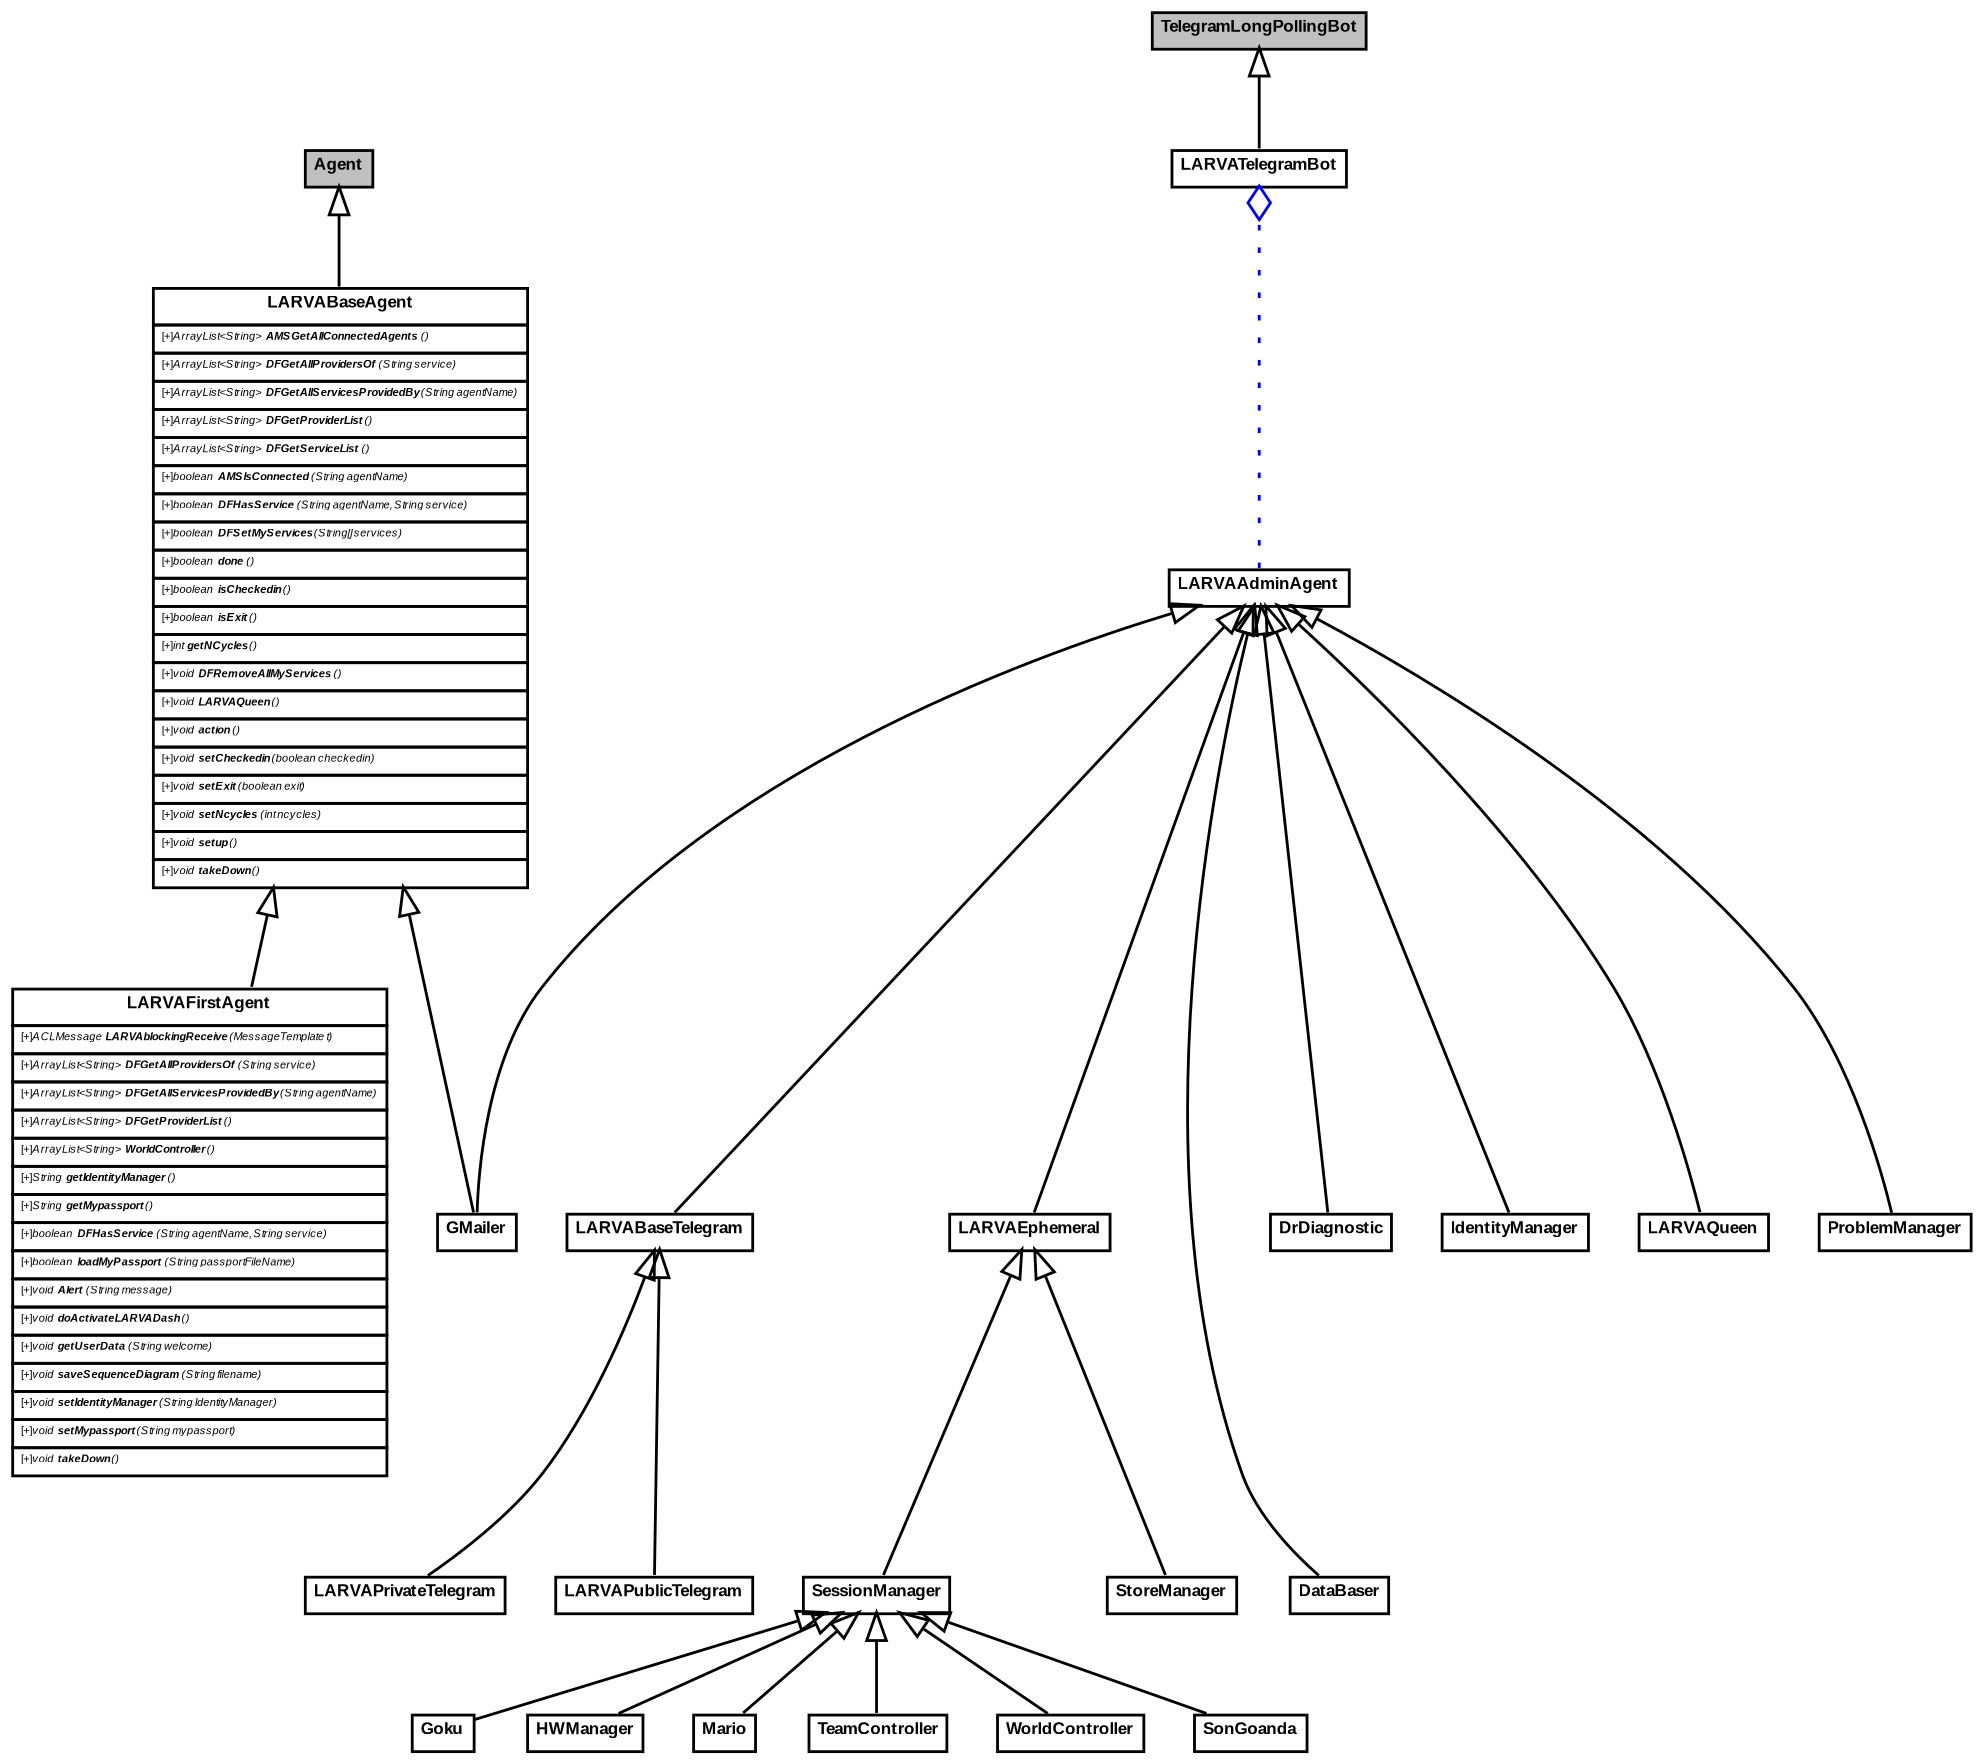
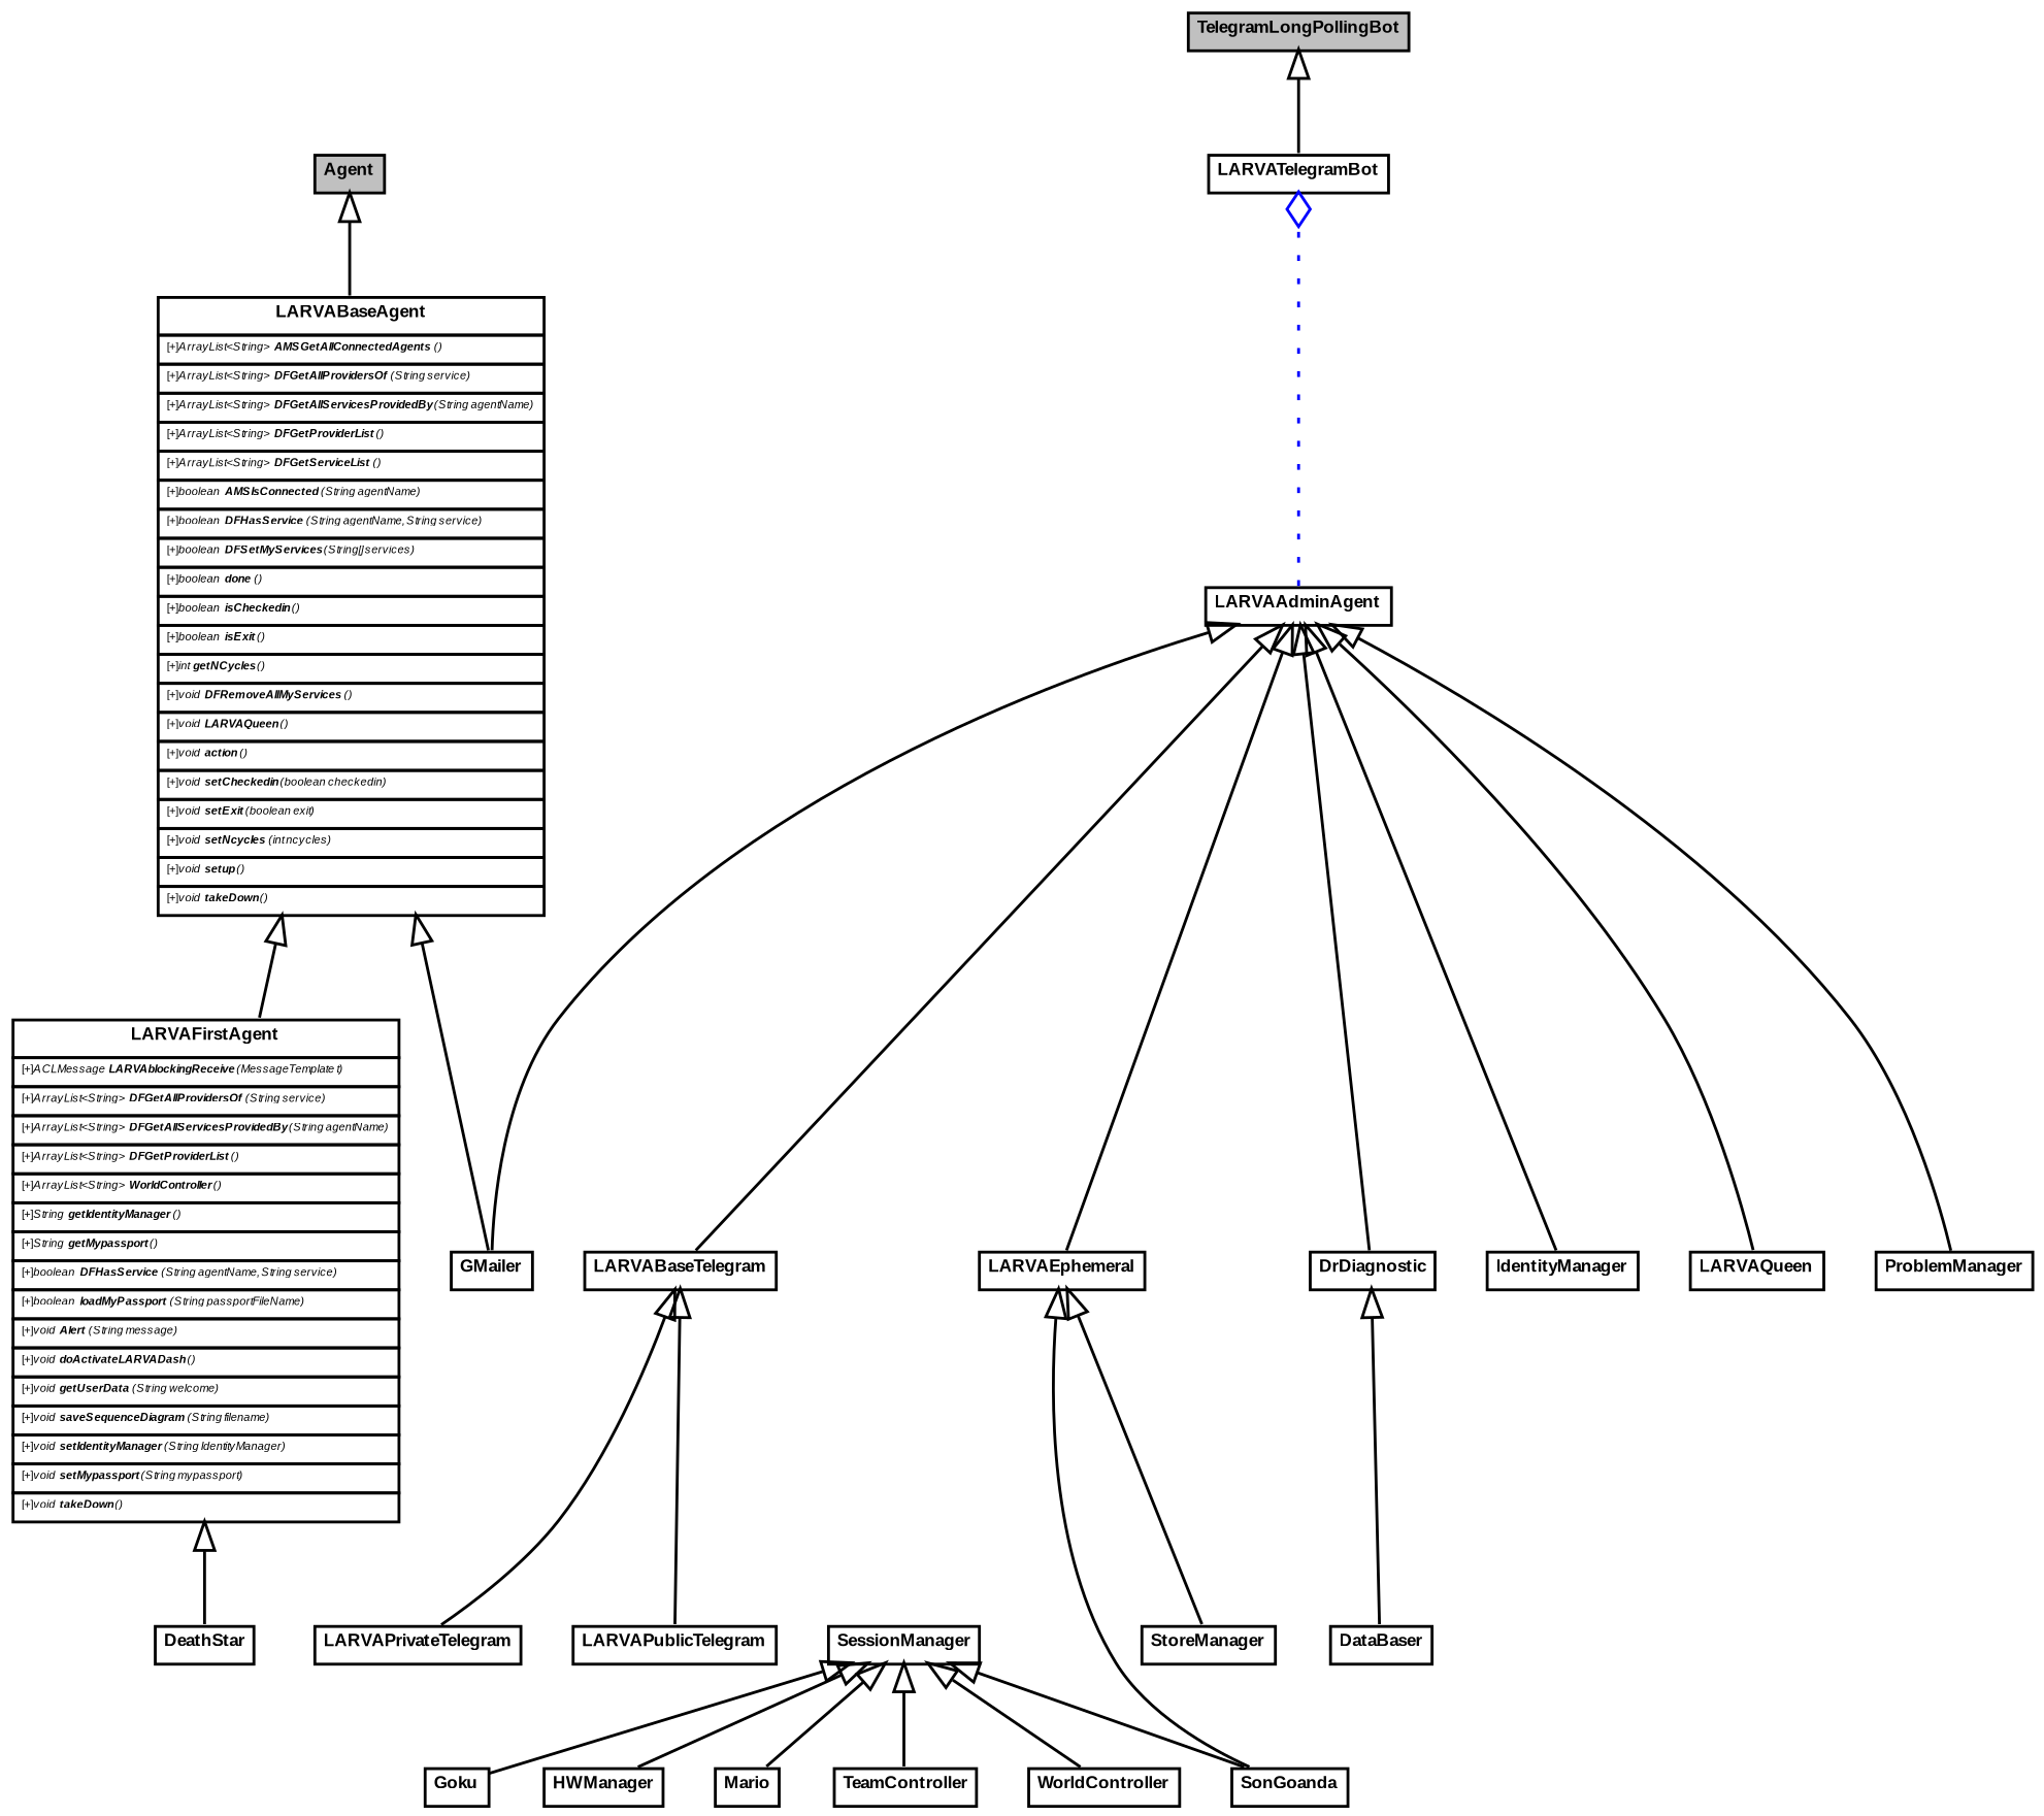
  digraph {
    fontname=Roboto
    rankdir=BT
    node [fontname=Roboto shape=plain]
    edge [arrowhead=onormal color=black fontname=Roboto penwidth=1]
+   n1 [label=<<table border="0" cellborder="1" cellspacing="0"><tr><td bgcolor="white"><FONT face="Arial" POINT-SIZE="6"><b>DeathStar</b></FONT></td></tr> </table>>]
    n2 [label=<<table border="0" cellborder="1" cellspacing="0"><tr><td bgcolor="white"><FONT face="Arial" POINT-SIZE="6"><b>LARVAFirstAgent</b></FONT></td></tr> <tr><td align="left"><FONT face="Arial" POINT-SIZE= "4">[+]<i>ACLMessage <b>LARVAblockingReceive</b>(MessageTemplate t)</i></FONT></td></tr> <tr><td align="left"><FONT face="Arial" POINT-SIZE= "4">[+]<i>ArrayList&lt;String&gt; <b>DFGetAllProvidersOf</b>(String service)</i></FONT></td></tr> <tr><td align="left"><FONT face="Arial" POINT-SIZE= "4">[+]<i>ArrayList&lt;String&gt; <b>DFGetAllServicesProvidedBy</b>(String agentName)</i></FONT></td></tr> <tr><td align="left"><FONT face="Arial" POINT-SIZE= "4">[+]<i>ArrayList&lt;String&gt; <b>DFGetProviderList</b>()</i></FONT></td></tr> <tr><td align="left"><FONT face="Arial" POINT-SIZE= "4">[+]<i>ArrayList&lt;String&gt; <b>WorldController</b>()</i></FONT></td></tr> <tr><td align="left"><FONT face="Arial" POINT-SIZE= "4">[+]<i>String <b>getIdentityManager</b>()</i></FONT></td></tr> <tr><td align="left"><FONT face="Arial" POINT-SIZE= "4">[+]<i>String <b>getMypassport</b>()</i></FONT></td></tr> <tr><td align="left"><FONT face="Arial" POINT-SIZE= "4">[+]<i>boolean <b>DFHasService</b>(String agentName, String service)</i></FONT></td></tr> <tr><td align="left"><FONT face="Arial" POINT-SIZE= "4">[+]<i>boolean <b>loadMyPassport</b>(String passportFileName)</i></FONT></td></tr> <tr><td align="left"><FONT face="Arial" POINT-SIZE= "4">[+]<i>void <b>Alert</b>(String message)</i></FONT></td></tr> <tr><td align="left"><FONT face="Arial" POINT-SIZE= "4">[+]<i>void <b>doActivateLARVADash</b>()</i></FONT></td></tr> <tr><td align="left"><FONT face="Arial" POINT-SIZE= "4">[+]<i>void <b>getUserData</b>(String welcome)</i></FONT></td></tr> <tr><td align="left"><FONT face="Arial" POINT-SIZE= "4">[+]<i>void <b>saveSequenceDiagram</b>(String filename)</i></FONT></td></tr> <tr><td align="left"><FONT face="Arial" POINT-SIZE= "4">[+]<i>void <b>setIdentityManager</b>(String IdentityManager)</i></FONT></td></tr> <tr><td align="left"><FONT face="Arial" POINT-SIZE= "4">[+]<i>void <b>setMypassport</b>(String mypassport)</i></FONT></td></tr> <tr><td align="left"><FONT face="Arial" POINT-SIZE= "4">[+]<i>void <b>takeDown</b>()</i></FONT></td></tr> </table>>]
    n3 [label=<<table border="0" cellborder="1" cellspacing="0"><tr><td bgcolor="white"><FONT face="Arial" POINT-SIZE="6"><b>LARVABaseAgent</b></FONT></td></tr> <tr><td align="left"><FONT face="Arial" POINT-SIZE= "4">[+]<i>ArrayList&lt;String&gt; <b>AMSGetAllConnectedAgents</b>()</i></FONT></td></tr> <tr><td align="left"><FONT face="Arial" POINT-SIZE= "4">[+]<i>ArrayList&lt;String&gt; <b>DFGetAllProvidersOf</b>(String service)</i></FONT></td></tr> <tr><td align="left"><FONT face="Arial" POINT-SIZE= "4">[+]<i>ArrayList&lt;String&gt; <b>DFGetAllServicesProvidedBy</b>(String agentName)</i></FONT></td></tr> <tr><td align="left"><FONT face="Arial" POINT-SIZE= "4">[+]<i>ArrayList&lt;String&gt; <b>DFGetProviderList</b>()</i></FONT></td></tr> <tr><td align="left"><FONT face="Arial" POINT-SIZE= "4">[+]<i>ArrayList&lt;String&gt; <b>DFGetServiceList</b>()</i></FONT></td></tr> <tr><td align="left"><FONT face="Arial" POINT-SIZE= "4">[+]<i>boolean <b>AMSIsConnected</b>(String agentName)</i></FONT></td></tr> <tr><td align="left"><FONT face="Arial" POINT-SIZE= "4">[+]<i>boolean <b>DFHasService</b>(String agentName, String service)</i></FONT></td></tr> <tr><td align="left"><FONT face="Arial" POINT-SIZE= "4">[+]<i>boolean <b>DFSetMyServices</b>(String[] services)</i></FONT></td></tr> <tr><td align="left"><FONT face="Arial" POINT-SIZE= "4">[+]<i>boolean <b>done</b>()</i></FONT></td></tr> <tr><td align="left"><FONT face="Arial" POINT-SIZE= "4">[+]<i>boolean <b>isCheckedin</b>()</i></FONT></td></tr> <tr><td align="left"><FONT face="Arial" POINT-SIZE= "4">[+]<i>boolean <b>isExit</b>()</i></FONT></td></tr> <tr><td align="left"><FONT face="Arial" POINT-SIZE= "4">[+]<i>int <b>getNCycles</b>()</i></FONT></td></tr> <tr><td align="left"><FONT face="Arial" POINT-SIZE= "4">[+]<i>void <b>DFRemoveAllMyServices</b>()</i></FONT></td></tr> <tr><td align="left"><FONT face="Arial" POINT-SIZE= "4">[+]<i>void <b>LARVAQueen</b>()</i></FONT></td></tr> <tr><td align="left"><FONT face="Arial" POINT-SIZE= "4">[+]<i>void <b>action</b>()</i></FONT></td></tr> <tr><td align="left"><FONT face="Arial" POINT-SIZE= "4">[+]<i>void <b>setCheckedin</b>(boolean checkedin)</i></FONT></td></tr> <tr><td align="left"><FONT face="Arial" POINT-SIZE= "4">[+]<i>void <b>setExit</b>(boolean exit)</i></FONT></td></tr> <tr><td align="left"><FONT face="Arial" POINT-SIZE= "4">[+]<i>void <b>setNcycles</b>(int ncycles)</i></FONT></td></tr> <tr><td align="left"><FONT face="Arial" POINT-SIZE= "4">[+]<i>void <b>setup</b>()</i></FONT></td></tr> <tr><td align="left"><FONT face="Arial" POINT-SIZE= "4">[+]<i>void <b>takeDown</b>()</i></FONT></td></tr> </table>>]
    n4 [label=<<table border="0" cellborder="1" cellspacing="0"><tr><td bgcolor="white"><FONT face="Arial" POINT-SIZE="6"><b>LARVAAdminAgent</b></FONT></td></tr> </table>>]
    n5 [label=<<table border="0" cellborder="1" cellspacing="0"><tr><td bgcolor="white"><FONT face="Arial" POINT-SIZE="6"><b>LARVATelegramBot</b></FONT></td></tr> </table>>]
    n6 [label=<<table border="0" cellborder="1" cellspacing="0"><tr><td bgcolor="gray"><FONT face="Arial" POINT-SIZE="6"><b>Agent</b></FONT></td></tr> </table>>]
    n7 [label=<<table border="0" cellborder="1" cellspacing="0"><tr><td bgcolor="gray"><FONT face="Arial" POINT-SIZE="6"><b>TelegramLongPollingBot</b></FONT></td></tr> </table>>]
    n8 [label=<<table border="0" cellborder="1" cellspacing="0"><tr><td bgcolor="white"><FONT face="Arial" POINT-SIZE="6"><b>LARVABaseTelegram</b></FONT></td></tr> </table>>]
    n9 [label=<<table border="0" cellborder="1" cellspacing="0"><tr><td bgcolor="white"><FONT face="Arial" POINT-SIZE="6"><b>LARVAEphemeral</b></FONT></td></tr> </table>>]
    n10 [label=<<table border="0" cellborder="1" cellspacing="0"><tr><td bgcolor="white"><FONT face="Arial" POINT-SIZE="6"><b>DataBaser</b></FONT></td></tr> </table>>]
    n11 [label=<<table border="0" cellborder="1" cellspacing="0"><tr><td bgcolor="white"><FONT face="Arial" POINT-SIZE="6"><b>DrDiagnostic</b></FONT></td></tr> </table>>]
    n12 [label=<<table border="0" cellborder="1" cellspacing="0"><tr><td bgcolor="white"><FONT face="Arial" POINT-SIZE="6"><b>GMailer</b></FONT></td></tr> </table>>]
    n13 [label=<<table border="0" cellborder="1" cellspacing="0"><tr><td bgcolor="white"><FONT face="Arial" POINT-SIZE="6"><b>Goku</b></FONT></td></tr> </table>>]
    n14 [label=<<table border="0" cellborder="1" cellspacing="0"><tr><td bgcolor="white"><FONT face="Arial" POINT-SIZE="6"><b>SessionManager</b></FONT></td></tr> </table>>]
    n15 [label=<<table border="0" cellborder="1" cellspacing="0"><tr><td bgcolor="white"><FONT face="Arial" POINT-SIZE="6"><b>HWManager</b></FONT></td></tr> </table>>]
    n16 [label=<<table border="0" cellborder="1" cellspacing="0"><tr><td bgcolor="white"><FONT face="Arial" POINT-SIZE="6"><b>IdentityManager</b></FONT></td></tr> </table>>]
    n17 [label=<<table border="0" cellborder="1" cellspacing="0"><tr><td bgcolor="white"><FONT face="Arial" POINT-SIZE="6"><b>LARVAPrivateTelegram</b></FONT></td></tr> </table>>]
    n18 [label=<<table border="0" cellborder="1" cellspacing="0"><tr><td bgcolor="white"><FONT face="Arial" POINT-SIZE="6"><b>LARVAPublicTelegram</b></FONT></td></tr> </table>>]
    n19 [label=<<table border="0" cellborder="1" cellspacing="0"><tr><td bgcolor="white"><FONT face="Arial" POINT-SIZE="6"><b>LARVAQueen</b></FONT></td></tr> </table>>]
    n20 [label=<<table border="0" cellborder="1" cellspacing="0"><tr><td bgcolor="white"><FONT face="Arial" POINT-SIZE="6"><b>Mario</b></FONT></td></tr> </table>>]
    n21 [label=<<table border="0" cellborder="1" cellspacing="0"><tr><td bgcolor="white"><FONT face="Arial" POINT-SIZE="6"><b>ProblemManager</b></FONT></td></tr> </table>>]
    n22 [label=<<table border="0" cellborder="1" cellspacing="0"><tr><td bgcolor="white"><FONT face="Arial" POINT-SIZE="6"><b>SonGoanda</b></FONT></td></tr> </table>>]
    n23 [label=<<table border="0" cellborder="1" cellspacing="0"><tr><td bgcolor="white"><FONT face="Arial" POINT-SIZE="6"><b>StoreManager</b></FONT></td></tr> </table>>]
    n24 [label=<<table border="0" cellborder="1" cellspacing="0"><tr><td bgcolor="white"><FONT face="Arial" POINT-SIZE="6"><b>TeamController</b></FONT></td></tr> </table>>]
    n25 [label=<<table border="0" cellborder="1" cellspacing="0"><tr><td bgcolor="white"><FONT face="Arial" POINT-SIZE="6"><b>WorldController</b></FONT></td></tr> </table>>]
+   n1 -> n2
    n2 -> n3
    n3 -> n6
    n4 -> n5 [arrowhead=odiamond color=blue style=dotted]
    n5 -> n7
    n8 -> n4
    n9 -> n4
-   n10 -> n4
+   n10 -> n11
    n11 -> n4
    n12 -> n3
    n12 -> n4
    n13 -> n14
-   n14 -> n9
+   n22 -> n9
    n15 -> n14
    n16 -> n4
    n17 -> n8
    n18 -> n8
    n19 -> n4
    n20 -> n14
    n21 -> n4
    n22 -> n14
    n23 -> n9
    n24 -> n14
    n25 -> n14
  }
